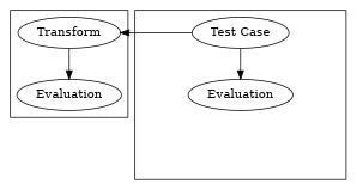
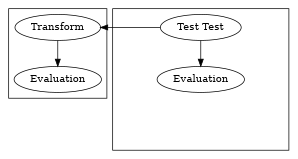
  digraph {
    n1 [label=Transform]
    n2 [label=Evaluation]
-   n3 [label="Test Case"]
+   n3 [label="Test Test"]
    Evaluation
    n5 [label="Metamorphic Relation" style=invis]
    subgraph cluster_1 {
      n1
      n2
    }
    subgraph cluster_2 {
      n3
      Evaluation
      n5
    }
    n1 -> n2
    n2 -> n5 [style=invis]
    n3 -> n1 [constraint=false]
    n3 -> Evaluation
    Evaluation -> n5 [style=invis]
  }
